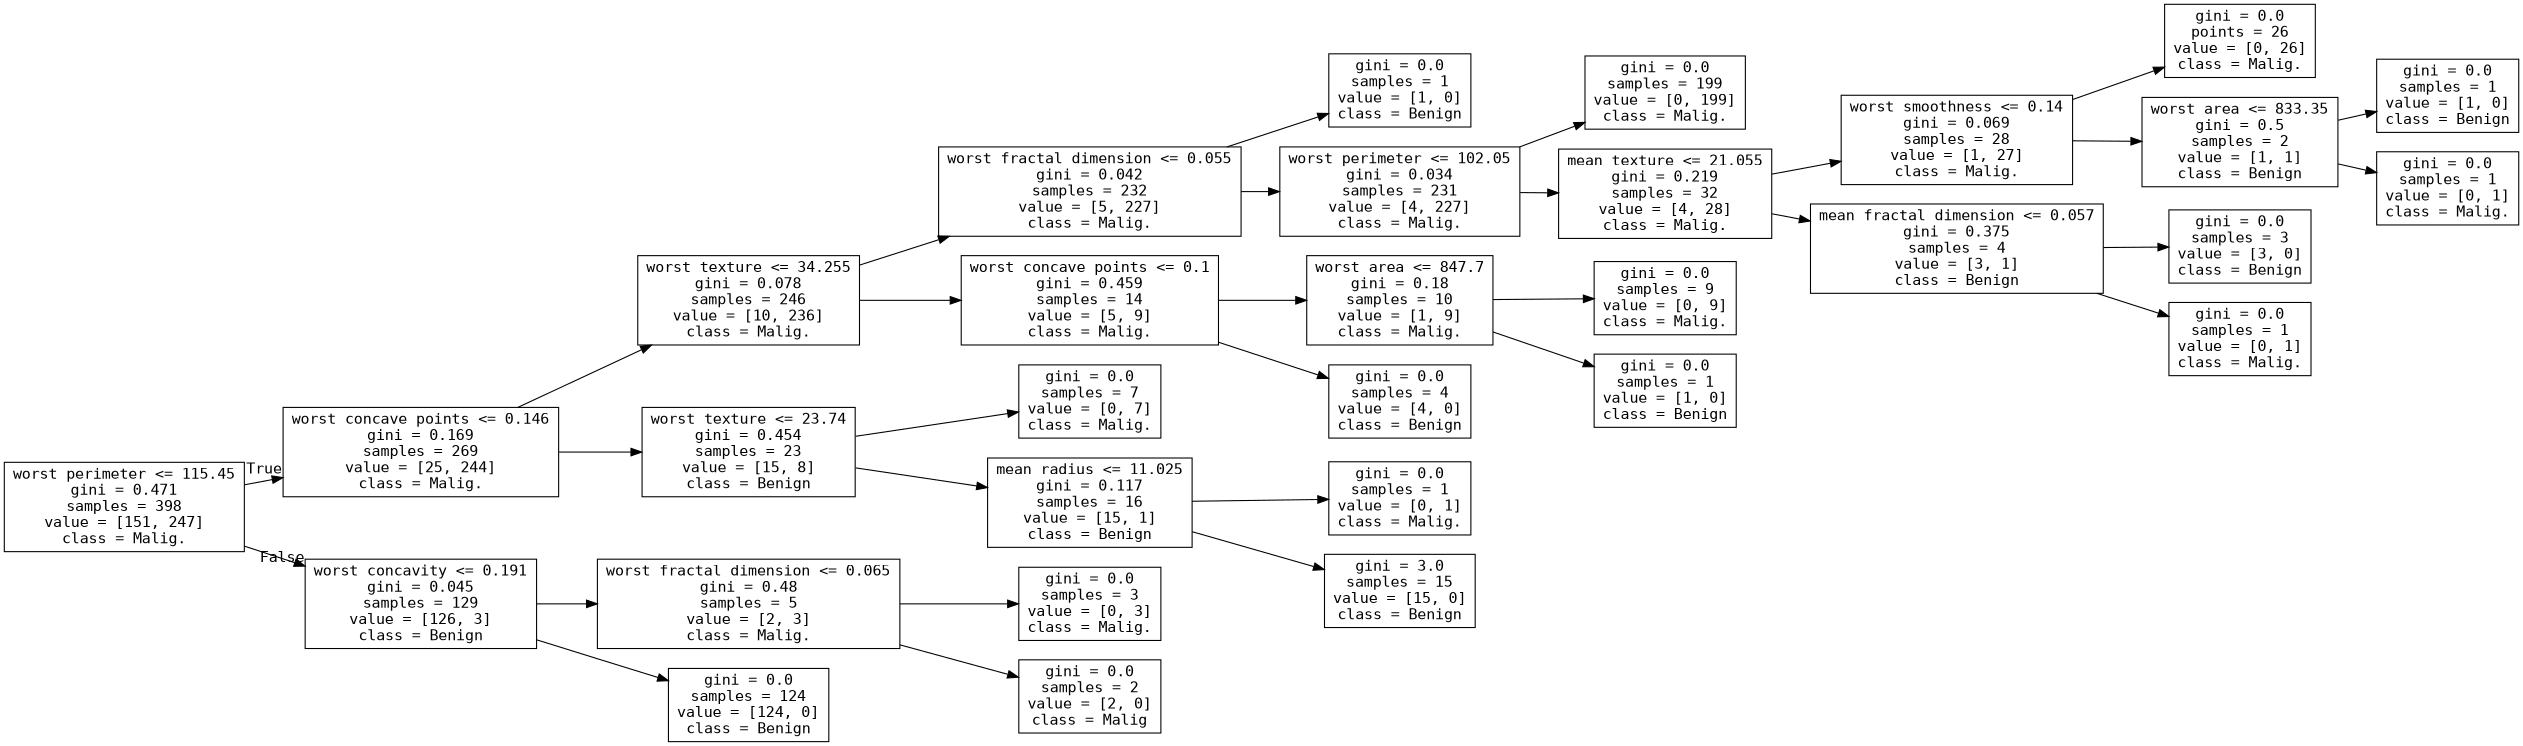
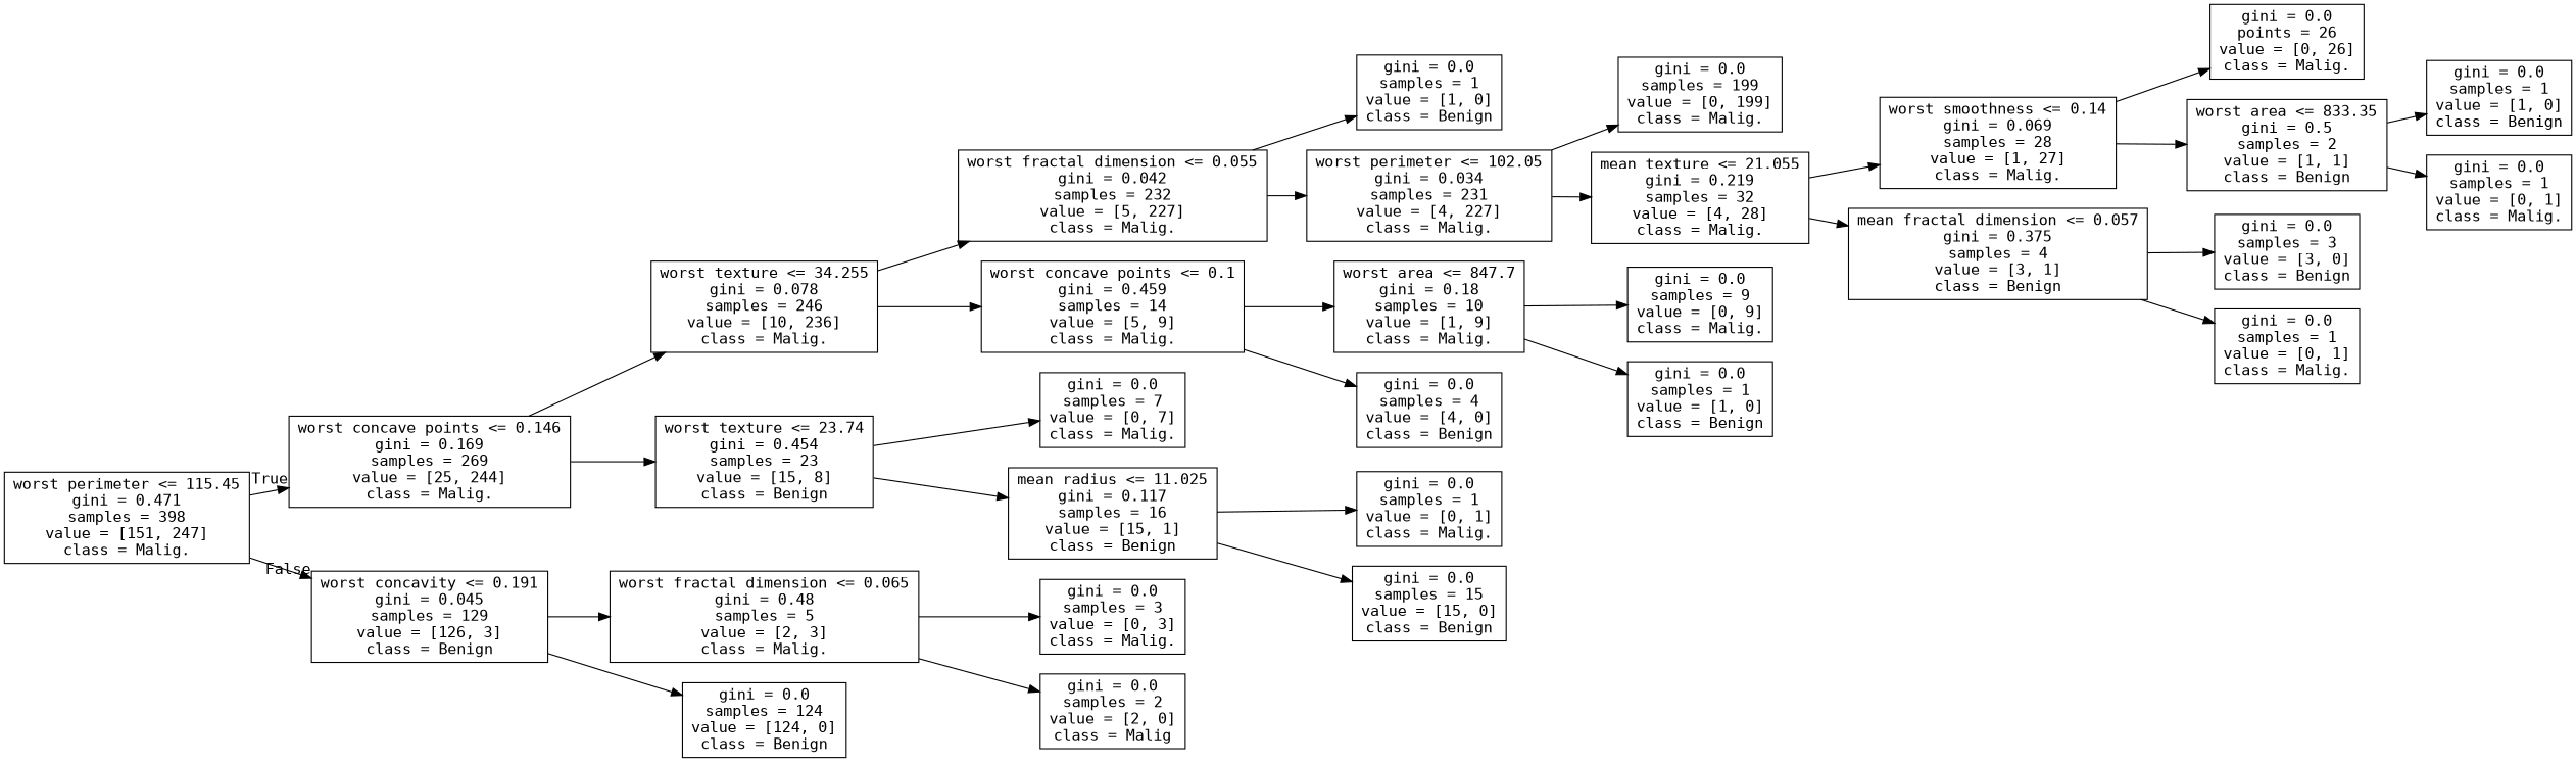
  digraph {
    fontname="DejaVu Sans Mono"
    rankdir=LR
    node [fontname="DejaVu Sans Mono" shape=box]
    edge [fontname="DejaVu Sans Mono"]
    n1 [label="worst perimeter <= 115.45\ngini = 0.471\nsamples = 398\nvalue = [151, 247]\nclass = Malig."]
    n2 [label="worst concave points <= 0.146\ngini = 0.169\nsamples = 269\nvalue = [25, 244]\nclass = Malig."]
    n3 [label="worst concavity <= 0.191\ngini = 0.045\nsamples = 129\nvalue = [126, 3]\nclass = Benign"]
    n4 [label="worst texture <= 34.255\ngini = 0.078\nsamples = 246\nvalue = [10, 236]\nclass = Malig."]
    n5 [label="worst texture <= 23.74\ngini = 0.454\nsamples = 23\nvalue = [15, 8]\nclass = Benign"]
    n6 [label="worst fractal dimension <= 0.065\ngini = 0.48\nsamples = 5\nvalue = [2, 3]\nclass = Malig."]
    n7 [label="gini = 0.0\nsamples = 124\nvalue = [124, 0]\nclass = Benign"]
    n8 [label="worst fractal dimension <= 0.055\ngini = 0.042\nsamples = 232\nvalue = [5, 227]\nclass = Malig."]
    n9 [label="worst concave points <= 0.1\ngini = 0.459\nsamples = 14\nvalue = [5, 9]\nclass = Malig."]
    n10 [label="gini = 0.0\nsamples = 7\nvalue = [0, 7]\nclass = Malig."]
    n11 [label="mean radius <= 11.025\ngini = 0.117\nsamples = 16\nvalue = [15, 1]\nclass = Benign"]
    n12 [label="gini = 0.0\nsamples = 1\nvalue = [1, 0]\nclass = Benign"]
    n13 [label="worst perimeter <= 102.05\ngini = 0.034\nsamples = 231\nvalue = [4, 227]\nclass = Malig."]
    n14 [label="worst area <= 847.7\ngini = 0.18\nsamples = 10\nvalue = [1, 9]\nclass = Malig."]
    n15 [label="gini = 0.0\nsamples = 4\nvalue = [4, 0]\nclass = Benign"]
    n16 [label="gini = 0.0\nsamples = 199\nvalue = [0, 199]\nclass = Malig."]
    n17 [label="mean texture <= 21.055\ngini = 0.219\nsamples = 32\nvalue = [4, 28]\nclass = Malig."]
    n18 [label="worst smoothness <= 0.14\ngini = 0.069\nsamples = 28\nvalue = [1, 27]\nclass = Malig."]
    n19 [label="mean fractal dimension <= 0.057\ngini = 0.375\nsamples = 4\nvalue = [3, 1]\nclass = Benign"]
    n20 [label="gini = 0.0\npoints = 26\nvalue = [0, 26]\nclass = Malig."]
    n21 [label="worst area <= 833.35\ngini = 0.5\nsamples = 2\nvalue = [1, 1]\nclass = Benign"]
    n22 [label="gini = 0.0\nsamples = 3\nvalue = [3, 0]\nclass = Benign"]
    n23 [label="gini = 0.0\nsamples = 1\nvalue = [0, 1]\nclass = Malig."]
    n24 [label="gini = 0.0\nsamples = 1\nvalue = [1, 0]\nclass = Benign"]
    n25 [label="gini = 0.0\nsamples = 1\nvalue = [0, 1]\nclass = Malig."]
    n26 [label="gini = 0.0\nsamples = 9\nvalue = [0, 9]\nclass = Malig."]
    n27 [label="gini = 0.0\nsamples = 1\nvalue = [1, 0]\nclass = Benign"]
    n28 [label="gini = 0.0\nsamples = 1\nvalue = [0, 1]\nclass = Malig."]
-   n29 [label="gini = 3.0\nsamples = 15\nvalue = [15, 0]\nclass = Benign"]
+   n29 [label="gini = 0.0\nsamples = 15\nvalue = [15, 0]\nclass = Benign"]
    n30 [label="gini = 0.0\nsamples = 3\nvalue = [0, 3]\nclass = Malig."]
    n31 [label="gini = 0.0\nsamples = 2\nvalue = [2, 0]\nclass = Malig"]
    n1 -> n2 [headlabel=True labelangle=45 labeldistance=2.5]
    n1 -> n3 [headlabel=False labelangle=-45 labeldistance=2.5]
    n2 -> n4
    n2 -> n5
    n3 -> n6
    n3 -> n7
    n4 -> n8
    n4 -> n9
    n5 -> n10
    n5 -> n11
    n6 -> n30
    n6 -> n31
    n8 -> n12
    n8 -> n13
    n9 -> n14
    n9 -> n15
    n11 -> n28
    n11 -> n29
    n13 -> n16
    n13 -> n17
    n14 -> n26
    n14 -> n27
    n17 -> n18
    n17 -> n19
    n18 -> n20
    n18 -> n21
    n19 -> n22
    n19 -> n23
    n21 -> n24
    n21 -> n25
  }
